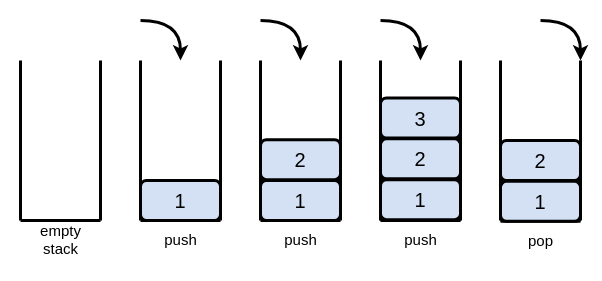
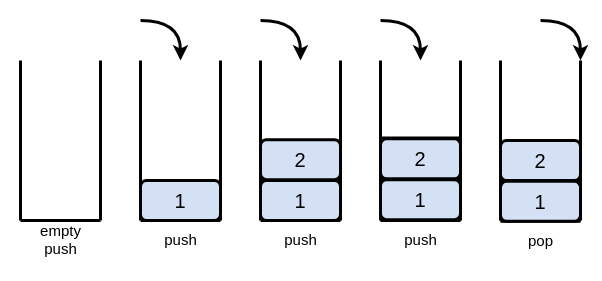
  <mxCell id="0" />
  <mxCell id="1" parent="0" />
  <mxCell id="2" value="" style="group;" vertex="1" connectable="0" parent="1"><mxGeometry x="20" y="60" width="80" height="160" as="geometry" /></mxCell>
  <mxCell id="3" value="" style="endArrow=none;html=1;strokeWidth=3;" edge="1" parent="2"><mxGeometry width="50" height="50" relative="1" as="geometry"><mxPoint y="160" as="sourcePoint" /><mxPoint as="targetPoint" /></mxGeometry></mxCell>
  <mxCell id="4" value="" style="endArrow=none;html=1;strokeWidth=3;" edge="1" parent="2"><mxGeometry width="50" height="50" relative="1" as="geometry"><mxPoint y="160" as="sourcePoint" /><mxPoint x="80" y="160" as="targetPoint" /></mxGeometry></mxCell>
  <mxCell id="5" value="" style="endArrow=none;html=1;strokeWidth=3;" edge="1" parent="2"><mxGeometry width="50" height="50" relative="1" as="geometry"><mxPoint x="80" y="160" as="sourcePoint" /><mxPoint x="80" as="targetPoint" /></mxGeometry></mxCell>
- <mxCell id="6" value="&lt;font style=&quot;font-size: 15px&quot;&gt;empty &lt;br&gt;stack&lt;/font&gt;" style="text;html=1;resizable=0;autosize=1;align=center;verticalAlign=middle;points=[];fillColor=none;strokeColor=none;rounded=0;" vertex="1" parent="1"><mxGeometry x="30" y="219" width="60" height="40" as="geometry" /></mxCell>
+ <mxCell id="6" value="&lt;font style=&quot;font-size: 15px&quot;&gt;empty &lt;br&gt;push&lt;/font&gt;" style="text;html=1;resizable=0;autosize=1;align=center;verticalAlign=middle;points=[];fillColor=none;strokeColor=none;rounded=0;" vertex="1" parent="1"><mxGeometry x="30" y="219" width="60" height="40" as="geometry" /></mxCell>
  <mxCell id="7" value="" style="group;" vertex="1" connectable="0" parent="1"><mxGeometry x="140" y="60" width="80" height="160" as="geometry" /></mxCell>
  <mxCell id="8" value="" style="endArrow=none;html=1;strokeWidth=3;" edge="1" parent="7"><mxGeometry width="50" height="50" relative="1" as="geometry"><mxPoint y="160" as="sourcePoint" /><mxPoint as="targetPoint" /></mxGeometry></mxCell>
  <mxCell id="9" value="" style="endArrow=none;html=1;strokeWidth=3;" edge="1" parent="7"><mxGeometry width="50" height="50" relative="1" as="geometry"><mxPoint y="160" as="sourcePoint" /><mxPoint x="80" y="160" as="targetPoint" /></mxGeometry></mxCell>
  <mxCell id="10" value="" style="endArrow=none;html=1;strokeWidth=3;" edge="1" parent="7"><mxGeometry width="50" height="50" relative="1" as="geometry"><mxPoint x="80" y="160" as="sourcePoint" /><mxPoint x="80" as="targetPoint" /></mxGeometry></mxCell>
  <mxCell id="11" value="1" style="rounded=1;whiteSpace=wrap;html=1;strokeColor=#000000;strokeWidth=3;fillColor=#D4E1F5;fontSize=20;" vertex="1" parent="7"><mxGeometry y="120" width="80" height="40" as="geometry" /></mxCell>
  <mxCell id="12" value="&lt;span style=&quot;font-size: 15px&quot;&gt;push&lt;/span&gt;" style="text;html=1;resizable=0;autosize=1;align=center;verticalAlign=middle;points=[];fillColor=none;strokeColor=none;rounded=0;" vertex="1" parent="1"><mxGeometry x="155" y="229" width="50" height="20" as="geometry" /></mxCell>
  <mxCell id="13" value="" style="group;" vertex="1" connectable="0" parent="1"><mxGeometry x="260" y="60" width="80" height="160" as="geometry" /></mxCell>
  <mxCell id="14" value="" style="endArrow=none;html=1;strokeWidth=3;" edge="1" parent="13"><mxGeometry width="50" height="50" relative="1" as="geometry"><mxPoint y="160" as="sourcePoint" /><mxPoint as="targetPoint" /></mxGeometry></mxCell>
  <mxCell id="15" value="" style="endArrow=none;html=1;strokeWidth=3;" edge="1" parent="13"><mxGeometry width="50" height="50" relative="1" as="geometry"><mxPoint y="160" as="sourcePoint" /><mxPoint x="80" y="160" as="targetPoint" /></mxGeometry></mxCell>
  <mxCell id="16" value="" style="endArrow=none;html=1;strokeWidth=3;" edge="1" parent="13"><mxGeometry width="50" height="50" relative="1" as="geometry"><mxPoint x="80" y="160" as="sourcePoint" /><mxPoint x="80" as="targetPoint" /></mxGeometry></mxCell>
  <mxCell id="17" value="1" style="rounded=1;whiteSpace=wrap;html=1;strokeColor=#000000;strokeWidth=3;fillColor=#D4E1F5;fontSize=20;" vertex="1" parent="13"><mxGeometry y="120" width="80" height="40" as="geometry" /></mxCell>
  <mxCell id="18" value="" style="endArrow=none;html=1;strokeWidth=3;" edge="1" parent="13"><mxGeometry width="50" height="50" relative="1" as="geometry"><mxPoint y="119.17" as="sourcePoint" /><mxPoint x="80" y="119.17" as="targetPoint" /></mxGeometry></mxCell>
  <mxCell id="19" value="2" style="rounded=1;whiteSpace=wrap;html=1;strokeColor=#000000;strokeWidth=3;fillColor=#D4E1F5;fontSize=20;" vertex="1" parent="13"><mxGeometry y="79.17" width="80" height="40" as="geometry" /></mxCell>
  <mxCell id="20" value="&lt;span style=&quot;font-size: 15px&quot;&gt;push&lt;/span&gt;" style="text;html=1;resizable=0;autosize=1;align=center;verticalAlign=middle;points=[];fillColor=none;strokeColor=none;rounded=0;" vertex="1" parent="1"><mxGeometry x="275" y="229" width="50" height="20" as="geometry" /></mxCell>
  <mxCell id="21" value="" style="group;" vertex="1" connectable="0" parent="1"><mxGeometry x="380" y="60" width="80" height="160" as="geometry" /></mxCell>
  <mxCell id="22" value="" style="endArrow=none;html=1;strokeWidth=3;" edge="1" parent="21"><mxGeometry width="50" height="50" relative="1" as="geometry"><mxPoint y="160" as="sourcePoint" /><mxPoint as="targetPoint" /></mxGeometry></mxCell>
  <mxCell id="23" value="" style="endArrow=none;html=1;strokeWidth=3;" edge="1" parent="21"><mxGeometry width="50" height="50" relative="1" as="geometry"><mxPoint y="160" as="sourcePoint" /><mxPoint x="80" y="160" as="targetPoint" /></mxGeometry></mxCell>
  <mxCell id="24" value="" style="endArrow=none;html=1;strokeWidth=3;" edge="1" parent="21"><mxGeometry width="50" height="50" relative="1" as="geometry"><mxPoint x="80" y="160" as="sourcePoint" /><mxPoint x="80" as="targetPoint" /></mxGeometry></mxCell>
  <mxCell id="25" value="" style="endArrow=none;html=1;strokeWidth=3;" edge="1" parent="21"><mxGeometry width="50" height="50" relative="1" as="geometry"><mxPoint y="159.17" as="sourcePoint" /><mxPoint x="80" y="159.17" as="targetPoint" /></mxGeometry></mxCell>
  <mxCell id="26" value="1" style="rounded=1;whiteSpace=wrap;html=1;strokeColor=#000000;strokeWidth=3;fillColor=#D4E1F5;fontSize=20;" vertex="1" parent="21"><mxGeometry y="119.17" width="80" height="40" as="geometry" /></mxCell>
  <mxCell id="27" value="" style="endArrow=none;html=1;strokeWidth=3;" edge="1" parent="21"><mxGeometry width="50" height="50" relative="1" as="geometry"><mxPoint y="118.34" as="sourcePoint" /><mxPoint x="80" y="118.34" as="targetPoint" /></mxGeometry></mxCell>
  <mxCell id="28" value="2" style="rounded=1;whiteSpace=wrap;html=1;strokeColor=#000000;strokeWidth=3;fillColor=#D4E1F5;fontSize=20;" vertex="1" parent="21"><mxGeometry y="78.34" width="80" height="40" as="geometry" /></mxCell>
  <mxCell id="29" value="" style="endArrow=none;html=1;strokeWidth=3;" edge="1" parent="21"><mxGeometry width="50" height="50" relative="1" as="geometry"><mxPoint y="77.51" as="sourcePoint" /><mxPoint x="80" y="77.51" as="targetPoint" /></mxGeometry></mxCell>
- <mxCell id="30" value="3" style="rounded=1;whiteSpace=wrap;html=1;strokeColor=#000000;strokeWidth=3;fillColor=#D4E1F5;fontSize=20;" vertex="1" parent="21"><mxGeometry y="37.51" width="80" height="40" as="geometry" /></mxCell>
  <mxCell id="31" value="&lt;span style=&quot;font-size: 15px&quot;&gt;push&lt;/span&gt;" style="text;html=1;resizable=0;autosize=1;align=center;verticalAlign=middle;points=[];fillColor=none;strokeColor=none;rounded=0;" vertex="1" parent="1"><mxGeometry x="395" y="229" width="50" height="20" as="geometry" /></mxCell>
  <mxCell id="32" value="" style="group;" vertex="1" connectable="0" parent="1"><mxGeometry x="500" y="60" width="80" height="189.83" as="geometry" /></mxCell>
  <mxCell id="33" value="" style="endArrow=none;html=1;strokeWidth=3;" edge="1" parent="32"><mxGeometry width="50" height="50" relative="1" as="geometry"><mxPoint y="160" as="sourcePoint" /><mxPoint as="targetPoint" /></mxGeometry></mxCell>
  <mxCell id="34" value="" style="endArrow=none;html=1;strokeWidth=3;" edge="1" parent="32"><mxGeometry width="50" height="50" relative="1" as="geometry"><mxPoint y="160" as="sourcePoint" /><mxPoint x="80" y="160" as="targetPoint" /></mxGeometry></mxCell>
  <mxCell id="35" value="" style="endArrow=none;html=1;strokeWidth=3;" edge="1" parent="32"><mxGeometry width="50" height="50" relative="1" as="geometry"><mxPoint x="80" y="160" as="sourcePoint" /><mxPoint x="80" as="targetPoint" /></mxGeometry></mxCell>
  <mxCell id="36" value="" style="endArrow=none;html=1;strokeWidth=3;" edge="1" parent="32"><mxGeometry width="50" height="50" relative="1" as="geometry"><mxPoint y="160.83" as="sourcePoint" /><mxPoint x="80" y="160.83" as="targetPoint" /></mxGeometry></mxCell>
  <mxCell id="37" value="1" style="rounded=1;whiteSpace=wrap;html=1;strokeColor=#000000;strokeWidth=3;fillColor=#D4E1F5;fontSize=20;" vertex="1" parent="32"><mxGeometry y="120.83" width="80" height="40" as="geometry" /></mxCell>
  <mxCell id="38" value="" style="endArrow=none;html=1;strokeWidth=3;" edge="1" parent="32"><mxGeometry width="50" height="50" relative="1" as="geometry"><mxPoint y="120.0" as="sourcePoint" /><mxPoint x="80" y="120.0" as="targetPoint" /></mxGeometry></mxCell>
  <mxCell id="39" value="2" style="rounded=1;whiteSpace=wrap;html=1;strokeColor=#000000;strokeWidth=3;fillColor=#D4E1F5;fontSize=20;" vertex="1" parent="32"><mxGeometry y="80" width="80" height="40" as="geometry" /></mxCell>
  <mxCell id="40" value="&lt;span style=&quot;font-size: 15px&quot;&gt;pop&lt;/span&gt;" style="text;html=1;resizable=0;autosize=1;align=center;verticalAlign=middle;points=[];fillColor=none;strokeColor=none;rounded=0;" vertex="1" parent="32"><mxGeometry x="20" y="169.83" width="40" height="20" as="geometry" /></mxCell>
  <mxCell id="41" value="" style="curved=1;endArrow=classic;html=1;fontSize=20;strokeWidth=3;" edge="1" parent="1"><mxGeometry width="50" height="50" relative="1" as="geometry"><mxPoint x="140" y="20" as="sourcePoint" /><mxPoint x="180" y="60" as="targetPoint" /><Array as="points"><mxPoint x="180" y="20" /></Array></mxGeometry></mxCell>
  <mxCell id="42" value="" style="curved=1;endArrow=classic;html=1;fontSize=20;strokeWidth=3;" edge="1" parent="1"><mxGeometry width="50" height="50" relative="1" as="geometry"><mxPoint x="260" y="20" as="sourcePoint" /><mxPoint x="300" y="60" as="targetPoint" /><Array as="points"><mxPoint x="300" y="20" /></Array></mxGeometry></mxCell>
  <mxCell id="43" value="" style="curved=1;endArrow=classic;html=1;fontSize=20;strokeWidth=3;" edge="1" parent="1"><mxGeometry width="50" height="50" relative="1" as="geometry"><mxPoint x="380" y="20" as="sourcePoint" /><mxPoint x="420" y="60" as="targetPoint" /><Array as="points"><mxPoint x="420" y="20" /></Array></mxGeometry></mxCell>
  <mxCell id="44" value="" style="curved=1;endArrow=classic;html=1;fontSize=20;strokeWidth=3;" edge="1" parent="1"><mxGeometry width="50" height="50" relative="1" as="geometry"><mxPoint x="540" y="20" as="sourcePoint" /><mxPoint x="580" y="60" as="targetPoint" /><Array as="points"><mxPoint x="580" y="20" /></Array></mxGeometry></mxCell>
